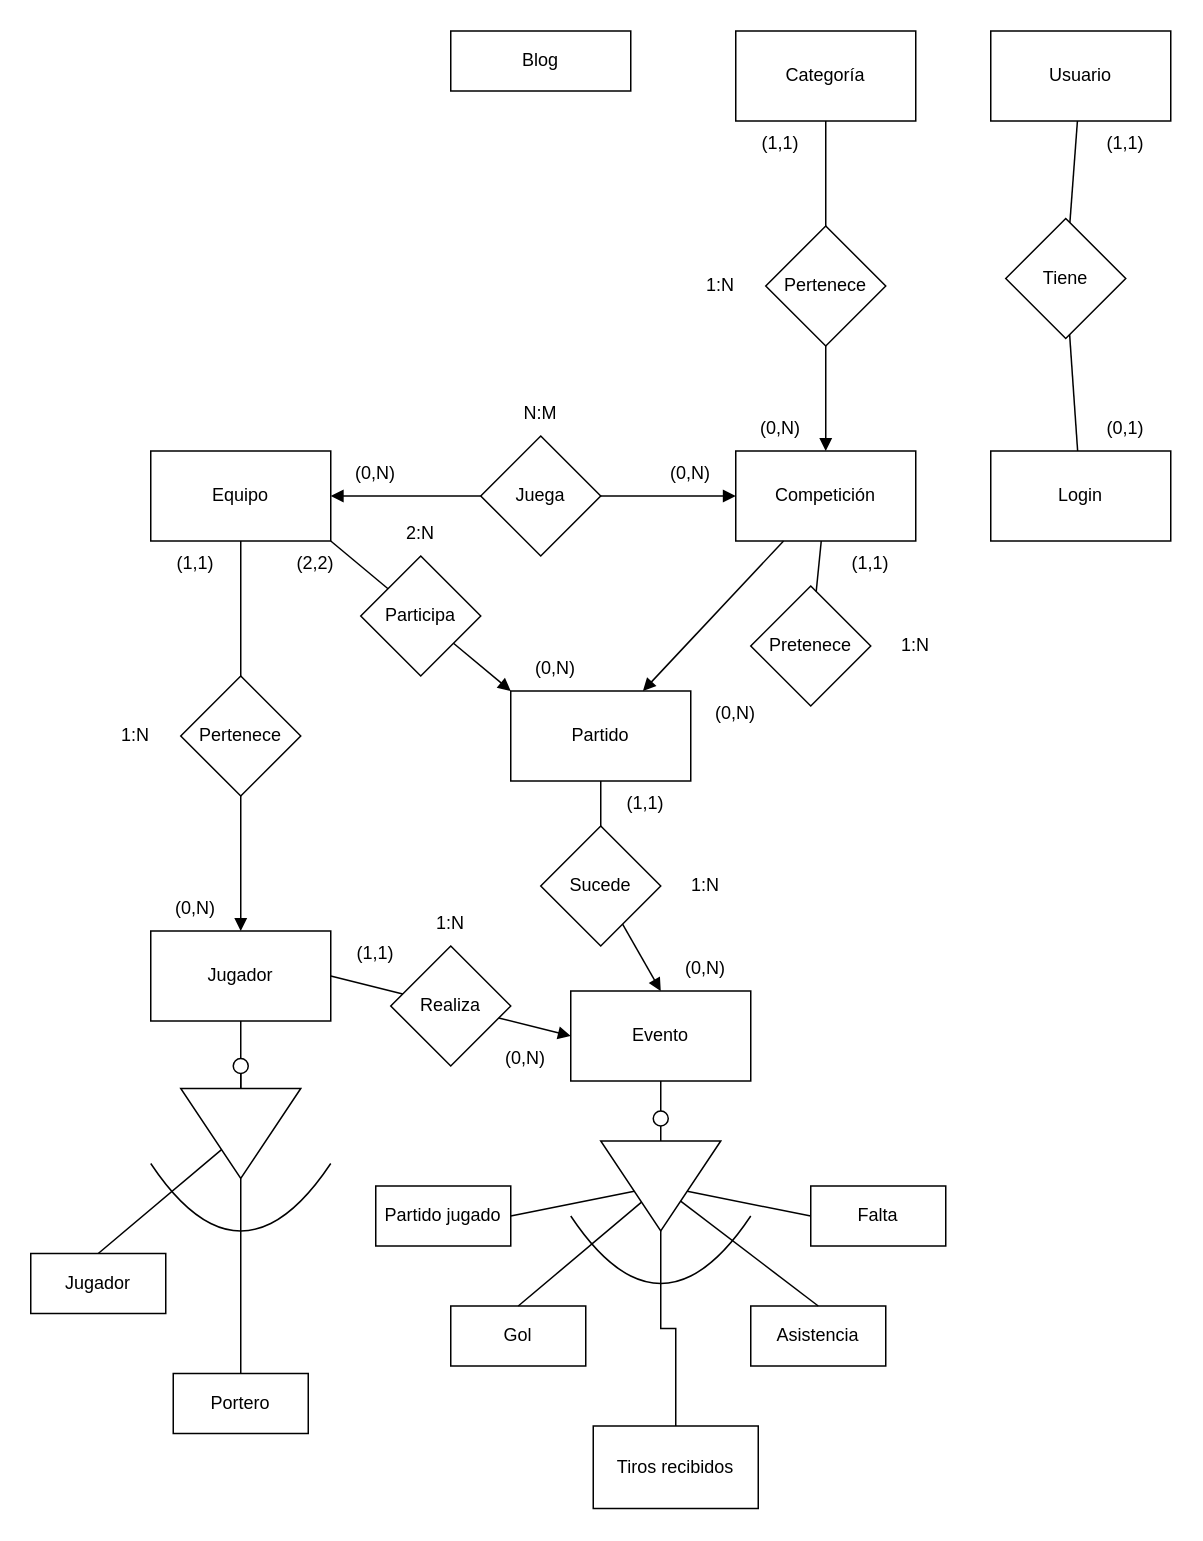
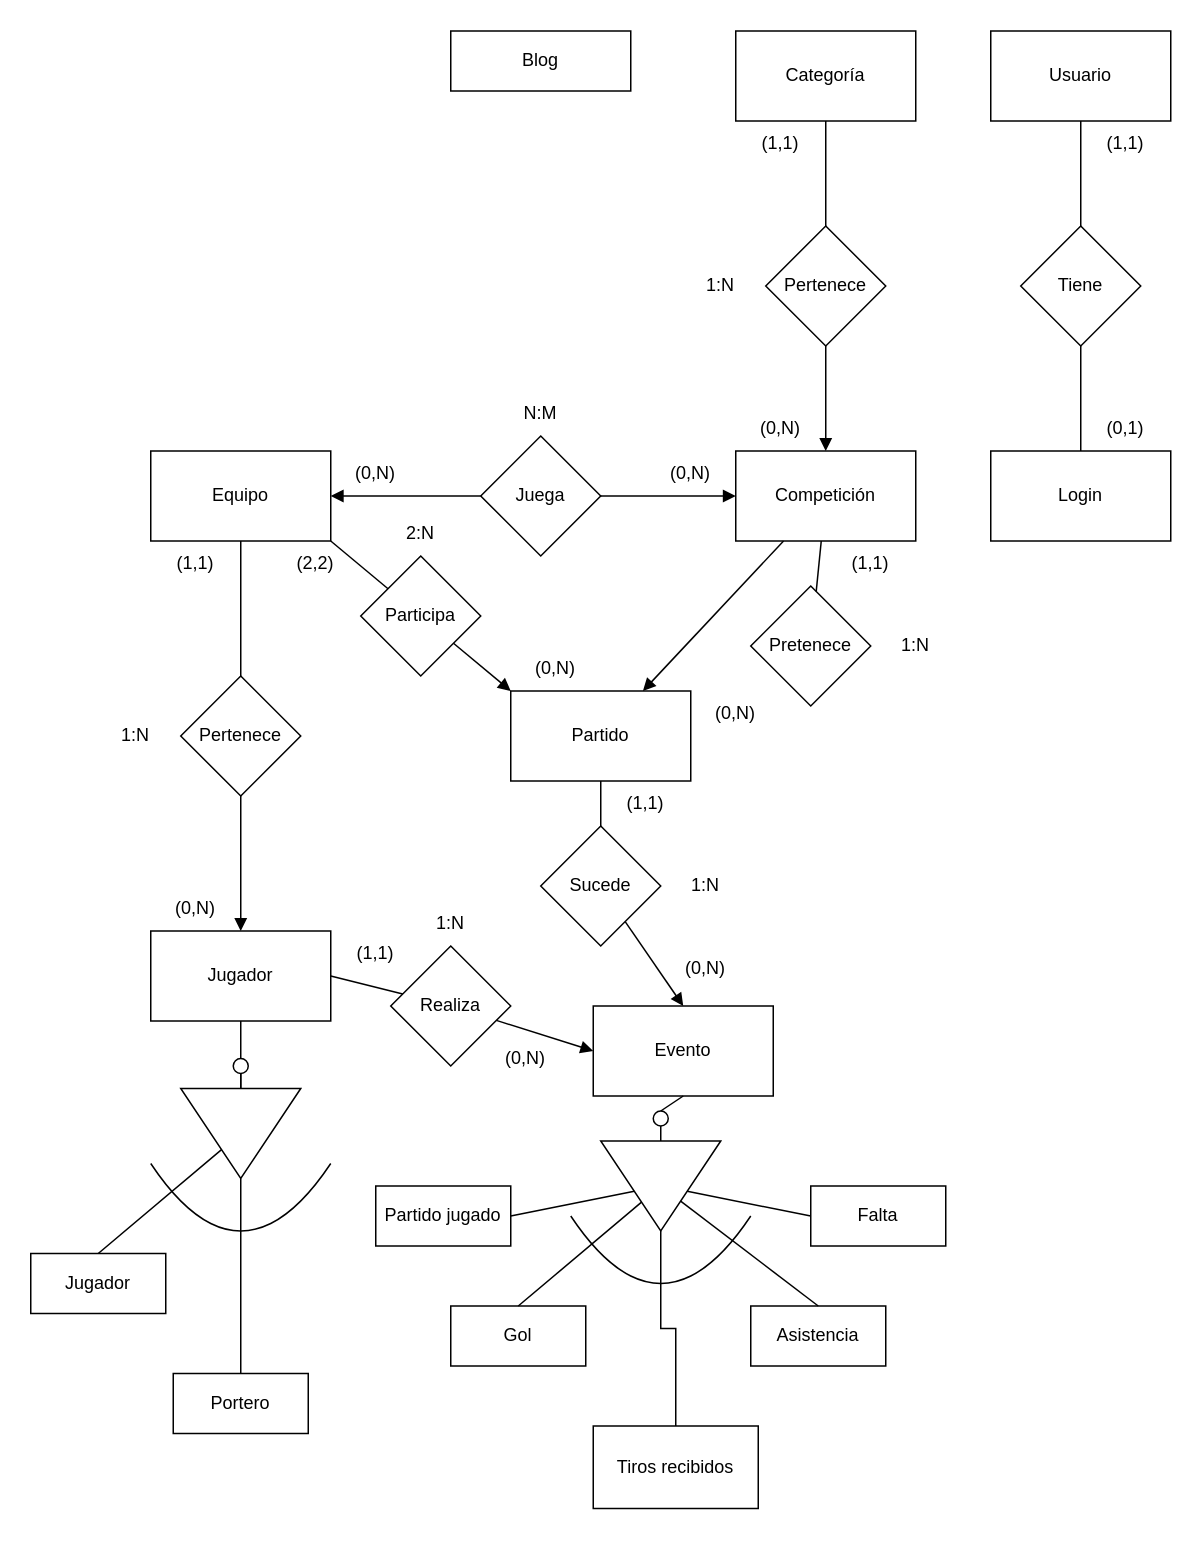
  <mxCell id="0" />
  <mxCell id="1" parent="0" />
  <mxCell id="2" value="Competición" style="rounded=0;whiteSpace=wrap;html=1;" parent="1" vertex="1"><mxGeometry x="490" y="300" width="120" height="60" as="geometry" /></mxCell>
  <mxCell id="3" value="Categoría" style="rounded=0;whiteSpace=wrap;html=1;" parent="1" vertex="1"><mxGeometry x="490" y="20" width="120" height="60" as="geometry" /></mxCell>
  <mxCell id="4" value="Equipo" style="rounded=0;whiteSpace=wrap;html=1;" parent="1" vertex="1"><mxGeometry x="100" y="300" width="120" height="60" as="geometry" /></mxCell>
  <mxCell id="5" style="edgeStyle=orthogonalEdgeStyle;rounded=0;orthogonalLoop=1;jettySize=auto;html=1;endArrow=none;endFill=0;" parent="1" source="6" target="63" edge="1"><mxGeometry relative="1" as="geometry" /></mxCell>
  <mxCell id="6" value="&lt;div&gt;Jugador&lt;/div&gt;" style="rounded=0;whiteSpace=wrap;html=1;" parent="1" vertex="1"><mxGeometry x="100" y="620" width="120" height="60" as="geometry" /></mxCell>
  <mxCell id="7" value="&lt;div&gt;Partido&lt;/div&gt;" style="rounded=0;whiteSpace=wrap;html=1;" parent="1" vertex="1"><mxGeometry x="340" y="460" width="120" height="60" as="geometry" /></mxCell>
- <mxCell id="8" value="Evento" style="rounded=0;whiteSpace=wrap;html=1;" parent="1" vertex="1"><mxGeometry x="380" y="660" width="120" height="60" as="geometry" /></mxCell>
+ <mxCell id="8" value="Evento" style="rounded=0;whiteSpace=wrap;html=1;" parent="1" vertex="1"><mxGeometry x="395" y="670" width="120" height="60" as="geometry" /></mxCell>
  <mxCell id="9" value="Blog" style="rounded=0;whiteSpace=wrap;html=1;" parent="1" vertex="1"><mxGeometry x="300" y="20" width="120" height="40" as="geometry" /></mxCell>
  <mxCell id="10" value="Usuario" style="rounded=0;whiteSpace=wrap;html=1;" parent="1" vertex="1"><mxGeometry x="660" y="20" width="120" height="60" as="geometry" /></mxCell>
  <mxCell id="11" value="Pertenece" style="rhombus;whiteSpace=wrap;html=1;" parent="1" vertex="1"><mxGeometry x="510" y="150" width="80" height="80" as="geometry" /></mxCell>
  <mxCell id="12" value="Juega" style="rhombus;whiteSpace=wrap;html=1;" parent="1" vertex="1"><mxGeometry x="320" y="290" width="80" height="80" as="geometry" /></mxCell>
  <mxCell id="13" value="" style="endArrow=none;html=1;rounded=0;endFill=0;" parent="1" source="11" target="3" edge="1"><mxGeometry width="50" height="50" relative="1" as="geometry"><mxPoint x="410" y="300" as="sourcePoint" /><mxPoint x="210" y="70" as="targetPoint" /></mxGeometry></mxCell>
  <mxCell id="14" value="" style="endArrow=block;html=1;rounded=0;endFill=1;" parent="1" source="11" target="2" edge="1"><mxGeometry width="50" height="50" relative="1" as="geometry"><mxPoint x="290" y="10" as="sourcePoint" /><mxPoint x="460" y="250" as="targetPoint" /></mxGeometry></mxCell>
  <mxCell id="15" value="" style="endArrow=block;html=1;rounded=0;endFill=1;" parent="1" source="12" target="2" edge="1"><mxGeometry width="50" height="50" relative="1" as="geometry"><mxPoint x="410" y="300" as="sourcePoint" /><mxPoint x="460" y="250" as="targetPoint" /></mxGeometry></mxCell>
  <mxCell id="16" value="" style="endArrow=block;html=1;rounded=0;endFill=1;" parent="1" source="12" target="4" edge="1"><mxGeometry width="50" height="50" relative="1" as="geometry"><mxPoint x="410" y="300" as="sourcePoint" /><mxPoint x="460" y="250" as="targetPoint" /></mxGeometry></mxCell>
  <mxCell id="17" value="1:N" style="text;html=1;align=center;verticalAlign=middle;whiteSpace=wrap;rounded=0;" parent="1" vertex="1"><mxGeometry x="450" y="175" width="60" height="30" as="geometry" /></mxCell>
  <mxCell id="18" value="&lt;div&gt;N:M&lt;/div&gt;" style="text;html=1;align=center;verticalAlign=middle;whiteSpace=wrap;rounded=0;" parent="1" vertex="1"><mxGeometry x="330" y="260" width="60" height="30" as="geometry" /></mxCell>
  <mxCell id="19" value="Pertenece" style="rhombus;whiteSpace=wrap;html=1;" parent="1" vertex="1"><mxGeometry x="120" y="450" width="80" height="80" as="geometry" /></mxCell>
  <mxCell id="20" value="" style="endArrow=block;html=1;rounded=0;entryX=0.5;entryY=0;entryDx=0;entryDy=0;endFill=1;" parent="1" source="19" target="6" edge="1"><mxGeometry width="50" height="50" relative="1" as="geometry"><mxPoint x="410" y="480" as="sourcePoint" /><mxPoint x="460" y="430" as="targetPoint" /></mxGeometry></mxCell>
  <mxCell id="21" value="" style="endArrow=none;html=1;rounded=0;entryX=0.5;entryY=1;entryDx=0;entryDy=0;" parent="1" source="19" target="4" edge="1"><mxGeometry width="50" height="50" relative="1" as="geometry"><mxPoint x="410" y="480" as="sourcePoint" /><mxPoint x="460" y="430" as="targetPoint" /></mxGeometry></mxCell>
  <mxCell id="22" value="1:N" style="text;html=1;align=center;verticalAlign=middle;whiteSpace=wrap;rounded=0;" parent="1" vertex="1"><mxGeometry x="60" y="475" width="60" height="30" as="geometry" /></mxCell>
  <mxCell id="23" value="Participa" style="rhombus;whiteSpace=wrap;html=1;" parent="1" vertex="1"><mxGeometry x="240" y="370" width="80" height="80" as="geometry" /></mxCell>
  <mxCell id="24" value="" style="endArrow=block;html=1;rounded=0;entryX=0;entryY=0;entryDx=0;entryDy=0;endFill=1;" parent="1" source="23" target="7" edge="1"><mxGeometry width="50" height="50" relative="1" as="geometry"><mxPoint x="410" y="430" as="sourcePoint" /><mxPoint x="460" y="380" as="targetPoint" /></mxGeometry></mxCell>
  <mxCell id="25" value="" style="endArrow=none;html=1;rounded=0;entryX=1;entryY=1;entryDx=0;entryDy=0;endFill=0;" parent="1" source="23" target="4" edge="1"><mxGeometry width="50" height="50" relative="1" as="geometry"><mxPoint x="370" y="390" as="sourcePoint" /><mxPoint x="420" y="340" as="targetPoint" /></mxGeometry></mxCell>
  <mxCell id="26" value="2:N" style="text;html=1;align=center;verticalAlign=middle;whiteSpace=wrap;rounded=0;" parent="1" vertex="1"><mxGeometry x="250" y="340" width="60" height="30" as="geometry" /></mxCell>
  <mxCell id="27" value="Sucede" style="rhombus;whiteSpace=wrap;html=1;" parent="1" vertex="1"><mxGeometry x="360" y="550" width="80" height="80" as="geometry" /></mxCell>
  <mxCell id="28" value="Realiza" style="rhombus;whiteSpace=wrap;html=1;" parent="1" vertex="1"><mxGeometry x="260" y="630" width="80" height="80" as="geometry" /></mxCell>
  <mxCell id="29" value="" style="endArrow=block;html=1;rounded=0;entryX=0;entryY=0.5;entryDx=0;entryDy=0;endFill=1;" parent="1" source="28" target="8" edge="1"><mxGeometry width="50" height="50" relative="1" as="geometry"><mxPoint x="410" y="430" as="sourcePoint" /><mxPoint x="460" y="380" as="targetPoint" /></mxGeometry></mxCell>
  <mxCell id="30" value="" style="endArrow=none;html=1;rounded=0;exitX=1;exitY=0.5;exitDx=0;exitDy=0;" parent="1" source="6" target="28" edge="1"><mxGeometry width="50" height="50" relative="1" as="geometry"><mxPoint x="410" y="430" as="sourcePoint" /><mxPoint x="460" y="380" as="targetPoint" /></mxGeometry></mxCell>
  <mxCell id="31" value="" style="endArrow=block;html=1;rounded=0;entryX=0.5;entryY=0;entryDx=0;entryDy=0;endFill=1;" parent="1" source="27" target="8" edge="1"><mxGeometry width="50" height="50" relative="1" as="geometry"><mxPoint x="410" y="430" as="sourcePoint" /><mxPoint x="460" y="380" as="targetPoint" /></mxGeometry></mxCell>
  <mxCell id="32" value="" style="endArrow=none;html=1;rounded=0;entryX=0.5;entryY=1;entryDx=0;entryDy=0;" parent="1" source="27" target="7" edge="1"><mxGeometry width="50" height="50" relative="1" as="geometry"><mxPoint x="410" y="430" as="sourcePoint" /><mxPoint x="460" y="380" as="targetPoint" /></mxGeometry></mxCell>
  <mxCell id="33" style="edgeStyle=orthogonalEdgeStyle;rounded=0;orthogonalLoop=1;jettySize=auto;html=1;endArrow=none;endFill=0;" parent="1" source="34" target="61" edge="1"><mxGeometry relative="1" as="geometry" /></mxCell>
  <mxCell id="34" value="" style="triangle;whiteSpace=wrap;html=1;rotation=90;" parent="1" vertex="1"><mxGeometry x="410" y="750" width="60" height="80" as="geometry" /></mxCell>
  <mxCell id="35" value="" style="endArrow=none;html=1;rounded=0;entryX=0;entryY=0.5;entryDx=0;entryDy=0;exitX=0.5;exitY=1;exitDx=0;exitDy=0;" parent="1" source="39" target="34" edge="1"><mxGeometry width="50" height="50" relative="1" as="geometry"><mxPoint x="410" y="660" as="sourcePoint" /><mxPoint x="460" y="610" as="targetPoint" /></mxGeometry></mxCell>
  <mxCell id="36" value="1:N" style="text;html=1;align=center;verticalAlign=middle;whiteSpace=wrap;rounded=0;" parent="1" vertex="1"><mxGeometry x="270" y="600" width="60" height="30" as="geometry" /></mxCell>
  <mxCell id="37" value="1:N" style="text;html=1;align=center;verticalAlign=middle;whiteSpace=wrap;rounded=0;" parent="1" vertex="1"><mxGeometry x="440" y="575" width="60" height="30" as="geometry" /></mxCell>
  <mxCell id="38" value="" style="endArrow=none;html=1;rounded=0;entryX=0.5;entryY=0;entryDx=0;entryDy=0;exitX=0.5;exitY=1;exitDx=0;exitDy=0;" parent="1" source="8" target="39" edge="1"><mxGeometry width="50" height="50" relative="1" as="geometry"><mxPoint x="440" y="720" as="sourcePoint" /><mxPoint x="440" y="760" as="targetPoint" /></mxGeometry></mxCell>
  <mxCell id="39" value="" style="ellipse;whiteSpace=wrap;html=1;aspect=fixed;" parent="1" vertex="1"><mxGeometry x="435" y="740" width="10" height="10" as="geometry" /></mxCell>
  <mxCell id="40" value="Partido jugado" style="rounded=0;whiteSpace=wrap;html=1;" parent="1" vertex="1"><mxGeometry x="250" y="790" width="90" height="40" as="geometry" /></mxCell>
  <mxCell id="41" value="Gol" style="rounded=0;whiteSpace=wrap;html=1;" parent="1" vertex="1"><mxGeometry x="300" y="870" width="90" height="40" as="geometry" /></mxCell>
  <mxCell id="42" value="Asistencia" style="rounded=0;whiteSpace=wrap;html=1;" parent="1" vertex="1"><mxGeometry x="500" y="870" width="90" height="40" as="geometry" /></mxCell>
  <mxCell id="43" value="Falta" style="rounded=0;whiteSpace=wrap;html=1;" parent="1" vertex="1"><mxGeometry x="540" y="790" width="90" height="40" as="geometry" /></mxCell>
  <mxCell id="44" value="" style="curved=1;endArrow=none;html=1;rounded=0;endFill=0;" parent="1" edge="1"><mxGeometry width="50" height="50" relative="1" as="geometry"><mxPoint x="380" y="810" as="sourcePoint" /><mxPoint x="500" y="810" as="targetPoint" /><Array as="points"><mxPoint x="400" y="840" /><mxPoint x="440" y="860" /><mxPoint x="480" y="840" /></Array></mxGeometry></mxCell>
  <mxCell id="45" value="" style="endArrow=none;html=1;rounded=0;exitX=1;exitY=0.5;exitDx=0;exitDy=0;" parent="1" source="40" target="34" edge="1"><mxGeometry width="50" height="50" relative="1" as="geometry"><mxPoint x="410" y="860" as="sourcePoint" /><mxPoint x="400" y="830" as="targetPoint" /></mxGeometry></mxCell>
  <mxCell id="46" value="" style="endArrow=none;html=1;rounded=0;exitX=0.5;exitY=0;exitDx=0;exitDy=0;" parent="1" source="41" target="34" edge="1"><mxGeometry width="50" height="50" relative="1" as="geometry"><mxPoint x="410" y="860" as="sourcePoint" /><mxPoint x="420" y="850" as="targetPoint" /></mxGeometry></mxCell>
  <mxCell id="47" value="" style="endArrow=none;html=1;rounded=0;exitX=0.5;exitY=0;exitDx=0;exitDy=0;" parent="1" source="42" target="34" edge="1"><mxGeometry width="50" height="50" relative="1" as="geometry"><mxPoint x="410" y="860" as="sourcePoint" /><mxPoint x="460" y="810" as="targetPoint" /></mxGeometry></mxCell>
  <mxCell id="48" value="" style="endArrow=none;html=1;rounded=0;exitX=0;exitY=0.5;exitDx=0;exitDy=0;" parent="1" source="43" target="34" edge="1"><mxGeometry width="50" height="50" relative="1" as="geometry"><mxPoint x="410" y="860" as="sourcePoint" /><mxPoint x="460" y="810" as="targetPoint" /></mxGeometry></mxCell>
  <mxCell id="49" value="(0,N)" style="text;html=1;align=center;verticalAlign=middle;whiteSpace=wrap;rounded=0;" parent="1" vertex="1"><mxGeometry x="430" y="300" width="60" height="30" as="geometry" /></mxCell>
  <mxCell id="50" value="(0,N)" style="text;html=1;align=center;verticalAlign=middle;whiteSpace=wrap;rounded=0;" parent="1" vertex="1"><mxGeometry x="220" y="300" width="60" height="30" as="geometry" /></mxCell>
  <mxCell id="51" value="(0,N)" style="text;html=1;align=center;verticalAlign=middle;whiteSpace=wrap;rounded=0;" parent="1" vertex="1"><mxGeometry x="490" y="270" width="60" height="30" as="geometry" /></mxCell>
  <mxCell id="52" value="(1,1)" style="text;html=1;align=center;verticalAlign=middle;whiteSpace=wrap;rounded=0;" parent="1" vertex="1"><mxGeometry x="490" y="80" width="60" height="30" as="geometry" /></mxCell>
  <mxCell id="53" value="(0,N)" style="text;html=1;align=center;verticalAlign=middle;whiteSpace=wrap;rounded=0;" parent="1" vertex="1"><mxGeometry x="100" y="590" width="60" height="30" as="geometry" /></mxCell>
  <mxCell id="54" value="(0,N)" style="text;html=1;align=center;verticalAlign=middle;whiteSpace=wrap;rounded=0;" parent="1" vertex="1"><mxGeometry x="320" y="690" width="60" height="30" as="geometry" /></mxCell>
  <mxCell id="55" value="(0,N)" style="text;html=1;align=center;verticalAlign=middle;whiteSpace=wrap;rounded=0;" parent="1" vertex="1"><mxGeometry x="440" y="630" width="60" height="30" as="geometry" /></mxCell>
  <mxCell id="56" value="(0,N)" style="text;html=1;align=center;verticalAlign=middle;whiteSpace=wrap;rounded=0;" parent="1" vertex="1"><mxGeometry x="340" y="430" width="60" height="30" as="geometry" /></mxCell>
  <mxCell id="57" value="(1,1)" style="text;html=1;align=center;verticalAlign=middle;whiteSpace=wrap;rounded=0;" parent="1" vertex="1"><mxGeometry x="100" y="360" width="60" height="30" as="geometry" /></mxCell>
  <mxCell id="58" value="(2,2)" style="text;html=1;align=center;verticalAlign=middle;whiteSpace=wrap;rounded=0;" parent="1" vertex="1"><mxGeometry x="180" y="360" width="60" height="30" as="geometry" /></mxCell>
  <mxCell id="59" value="(1,1)" style="text;html=1;align=center;verticalAlign=middle;whiteSpace=wrap;rounded=0;" parent="1" vertex="1"><mxGeometry x="220" y="620" width="60" height="30" as="geometry" /></mxCell>
  <mxCell id="60" value="(1,1)" style="text;html=1;align=center;verticalAlign=middle;whiteSpace=wrap;rounded=0;" parent="1" vertex="1"><mxGeometry x="400" y="520" width="60" height="30" as="geometry" /></mxCell>
  <mxCell id="61" value="Tiros recibidos" style="rounded=0;whiteSpace=wrap;html=1;" parent="1" vertex="1"><mxGeometry x="395" y="950" width="110" height="55" as="geometry" /></mxCell>
  <mxCell id="62" style="edgeStyle=orthogonalEdgeStyle;rounded=0;orthogonalLoop=1;jettySize=auto;html=1;endArrow=none;endFill=0;" parent="1" source="63" target="69" edge="1"><mxGeometry relative="1" as="geometry" /></mxCell>
  <mxCell id="63" value="" style="triangle;whiteSpace=wrap;html=1;rotation=90;" parent="1" vertex="1"><mxGeometry x="130" y="715" width="60" height="80" as="geometry" /></mxCell>
  <mxCell id="64" value="" style="endArrow=none;html=1;rounded=0;entryX=0;entryY=0.5;entryDx=0;entryDy=0;exitX=0.5;exitY=1;exitDx=0;exitDy=0;" parent="1" source="65" target="63" edge="1"><mxGeometry width="50" height="50" relative="1" as="geometry"><mxPoint x="130" y="625" as="sourcePoint" /><mxPoint x="180" y="575" as="targetPoint" /></mxGeometry></mxCell>
  <mxCell id="65" value="" style="ellipse;whiteSpace=wrap;html=1;aspect=fixed;" parent="1" vertex="1"><mxGeometry x="155" y="705" width="10" height="10" as="geometry" /></mxCell>
  <mxCell id="66" value="Jugador" style="rounded=0;whiteSpace=wrap;html=1;" parent="1" vertex="1"><mxGeometry y="835" width="90" height="40" as="geometry" x="20" /></mxCell>
  <mxCell id="67" value="" style="curved=1;endArrow=none;html=1;rounded=0;endFill=0;" parent="1" edge="1"><mxGeometry width="50" height="50" relative="1" as="geometry"><mxPoint x="100" y="775" as="sourcePoint" /><mxPoint x="220" y="775" as="targetPoint" /><Array as="points"><mxPoint x="120" y="805" /><mxPoint x="160" y="825" /><mxPoint x="200" y="805" /></Array></mxGeometry></mxCell>
  <mxCell id="68" value="" style="endArrow=none;html=1;rounded=0;exitX=0.5;exitY=0;exitDx=0;exitDy=0;" parent="1" source="66" target="63" edge="1"><mxGeometry width="50" height="50" relative="1" as="geometry"><mxPoint x="130" y="825" as="sourcePoint" /><mxPoint x="140" y="815" as="targetPoint" /></mxGeometry></mxCell>
  <mxCell id="69" value="Portero" style="rounded=0;whiteSpace=wrap;html=1;" parent="1" vertex="1"><mxGeometry x="115" y="915" width="90" height="40" as="geometry" /></mxCell>
  <mxCell id="70" value="Pretenece" style="rhombus;whiteSpace=wrap;html=1;" parent="1" vertex="1"><mxGeometry x="500" y="390" width="80" height="80" as="geometry" /></mxCell>
  <mxCell id="71" value="" style="endArrow=none;html=1;rounded=0;endFill=0;" parent="1" source="70" target="2" edge="1"><mxGeometry width="50" height="50" relative="1" as="geometry"><mxPoint x="350" y="400" as="sourcePoint" /><mxPoint x="400" y="350" as="targetPoint" /></mxGeometry></mxCell>
  <mxCell id="72" value="" style="endArrow=none;html=1;rounded=0;startArrow=block;startFill=1;" parent="1" source="7" target="2" edge="1"><mxGeometry width="50" height="50" relative="1" as="geometry"><mxPoint x="350" y="400" as="sourcePoint" /><mxPoint x="400" y="350" as="targetPoint" /></mxGeometry></mxCell>
  <mxCell id="73" value="(0,N)" style="text;html=1;align=center;verticalAlign=middle;whiteSpace=wrap;rounded=0;" parent="1" vertex="1"><mxGeometry x="460" y="460" width="60" height="30" as="geometry" /></mxCell>
  <mxCell id="74" value="(1,1)" style="text;html=1;align=center;verticalAlign=middle;whiteSpace=wrap;rounded=0;" parent="1" vertex="1"><mxGeometry x="550" y="360" width="60" height="30" as="geometry" /></mxCell>
  <mxCell id="75" value="1:N" style="text;html=1;align=center;verticalAlign=middle;whiteSpace=wrap;rounded=0;" parent="1" vertex="1"><mxGeometry x="580" y="415" width="60" height="30" as="geometry" /></mxCell>
  <mxCell id="76" value="Login" style="rounded=0;whiteSpace=wrap;html=1;" parent="1" vertex="1"><mxGeometry x="660" y="300" width="120" height="60" as="geometry" /></mxCell>
- <mxCell id="77" value="Tiene" style="rhombus;whiteSpace=wrap;html=1;" parent="1" vertex="1"><mxGeometry x="670" y="145" width="80" height="80" as="geometry" /></mxCell>
+ <mxCell id="77" value="Tiene" style="rhombus;whiteSpace=wrap;html=1;" parent="1" vertex="1"><mxGeometry x="680" y="150" width="80" height="80" as="geometry" /></mxCell>
  <mxCell id="78" value="" style="endArrow=none;html=1;rounded=0;" parent="1" source="77" target="10" edge="1"><mxGeometry width="50" height="50" relative="1" as="geometry"><mxPoint x="910" y="230" as="sourcePoint" /><mxPoint x="960" y="180" as="targetPoint" /></mxGeometry></mxCell>
  <mxCell id="79" value="" style="endArrow=none;html=1;rounded=0;" parent="1" source="76" target="77" edge="1"><mxGeometry width="50" height="50" relative="1" as="geometry"><mxPoint x="910" y="250" as="sourcePoint" /><mxPoint x="960" y="200" as="targetPoint" /></mxGeometry></mxCell>
  <mxCell id="80" value="(1,1)" style="text;html=1;align=center;verticalAlign=middle;whiteSpace=wrap;rounded=0;" parent="1" vertex="1"><mxGeometry x="720" y="80" width="60" height="30" as="geometry" /></mxCell>
  <mxCell id="81" value="(0,1)" style="text;html=1;align=center;verticalAlign=middle;whiteSpace=wrap;rounded=0;" parent="1" vertex="1"><mxGeometry x="720" y="270" width="60" height="30" as="geometry" /></mxCell>
